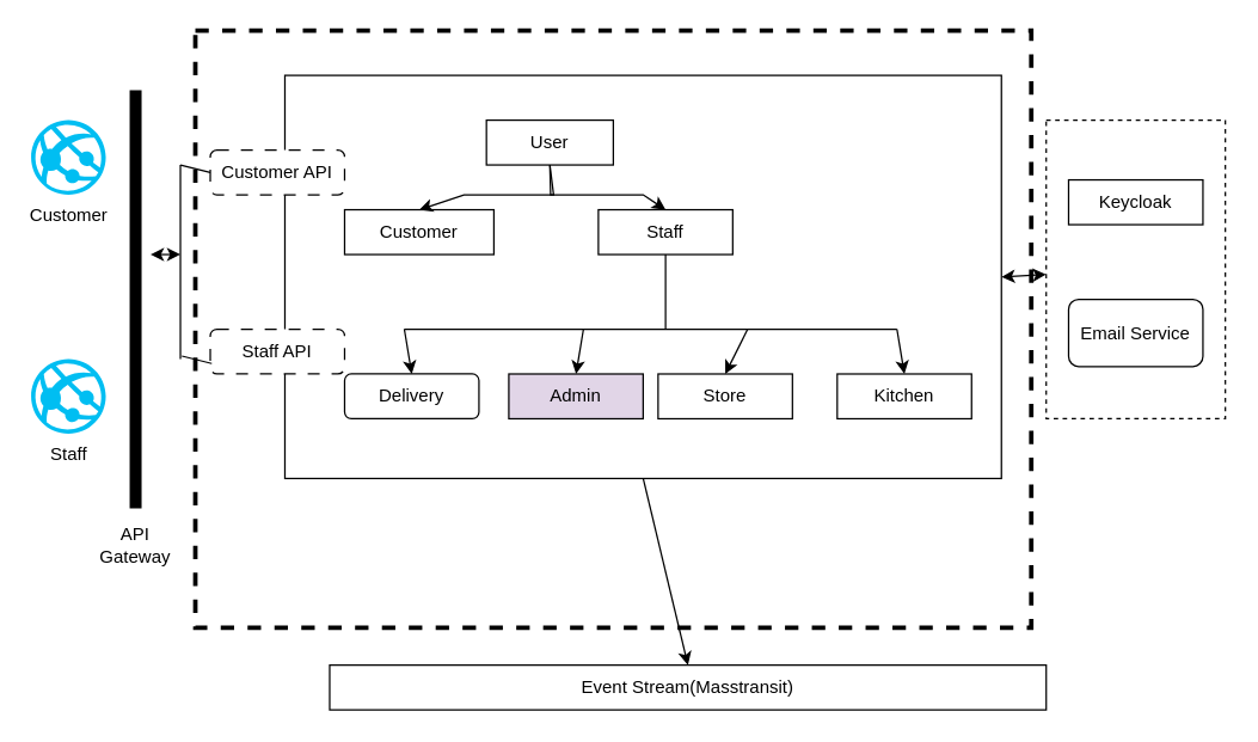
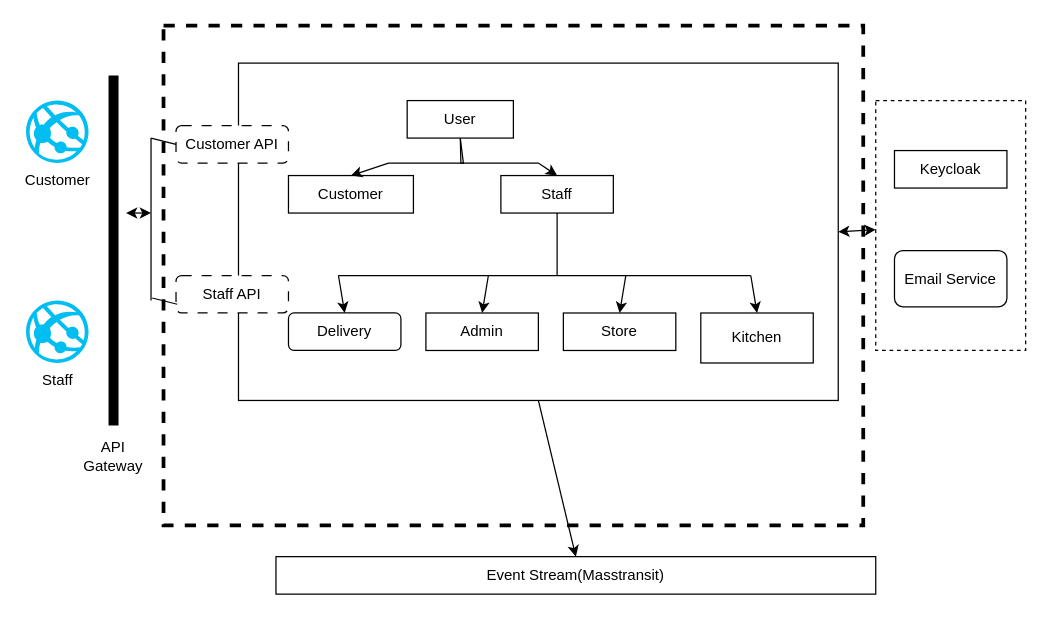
  <mxCell id="0" />
  <mxCell id="1" parent="0" />
  <mxCell id="2" value="" style="group" vertex="1" connectable="0" parent="1"><mxGeometry x="700" y="50" width="120" height="230" as="geometry" /></mxCell>
  <mxCell id="3" value="" style="rounded=0;whiteSpace=wrap;html=1;dashed=1;" vertex="1" parent="2"><mxGeometry y="30" width="120" height="200" as="geometry" /></mxCell>
  <mxCell id="4" value="Keycloak" style="whiteSpace=wrap;html=1;rounded=0;" vertex="1" parent="2"><mxGeometry x="15" y="70" width="90" height="30" as="geometry" /></mxCell>
  <mxCell id="5" value="Email Service" style="rounded=1;whiteSpace=wrap;html=1;" vertex="1" parent="2"><mxGeometry x="15" y="150" width="90" height="45" as="geometry" /></mxCell>
  <mxCell id="6" value="" style="group" vertex="1" connectable="0" parent="1"><mxGeometry x="190" y="50" width="500" height="370" as="geometry" /></mxCell>
  <mxCell id="7" value="" style="rounded=0;whiteSpace=wrap;html=1;strokeWidth=3;dashed=1;" vertex="1" parent="6"><mxGeometry x="-60" y="-30" width="560" height="400" as="geometry" /></mxCell>
  <mxCell id="8" value="" style="rounded=0;whiteSpace=wrap;html=1;" vertex="1" parent="6"><mxGeometry width="480" height="270" as="geometry" /></mxCell>
  <mxCell id="9" value="User" style="rounded=0;whiteSpace=wrap;html=1;" vertex="1" parent="6"><mxGeometry x="135" y="30" width="85" height="30" as="geometry" /></mxCell>
  <mxCell id="10" value="Customer" style="rounded=0;whiteSpace=wrap;html=1;" vertex="1" parent="6"><mxGeometry x="40" y="90" width="100" height="30" as="geometry" /></mxCell>
  <mxCell id="11" value="Staff" style="rounded=0;whiteSpace=wrap;html=1;" vertex="1" parent="6"><mxGeometry x="210" y="90" width="90" height="30" as="geometry" /></mxCell>
  <mxCell id="12" value="Delivery" style="whiteSpace=wrap;html=1;rounded=1;" vertex="1" parent="6"><mxGeometry x="40" y="200" width="90" height="30" as="geometry" /></mxCell>
- <mxCell id="13" value="Admin" style="rounded=0;whiteSpace=wrap;html=1;fillColor=#e1d5e7;" vertex="1" parent="6"><mxGeometry x="150" y="200" width="90" height="30" as="geometry" /></mxCell>
- <mxCell id="14" value="Kitchen" style="rounded=0;whiteSpace=wrap;html=1;" vertex="1" parent="6"><mxGeometry x="370" y="200" width="90" height="30" as="geometry" /></mxCell>
- <mxCell id="15" value="Store" style="rounded=0;whiteSpace=wrap;html=1;" vertex="1" parent="6"><mxGeometry x="250" y="200" width="90" height="30" as="geometry" /></mxCell>
+ <mxCell id="13" value="Admin" style="rounded=0;whiteSpace=wrap;html=1;" vertex="1" parent="6"><mxGeometry x="150" y="200" width="90" height="30" as="geometry" /></mxCell>
+ <mxCell id="14" value="Kitchen" style="rounded=0;whiteSpace=wrap;html=1;" vertex="1" parent="6"><mxGeometry x="370" y="200" width="90" height="40" as="geometry" /></mxCell>
+ <mxCell id="15" value="Store" style="rounded=0;whiteSpace=wrap;html=1;" vertex="1" parent="6"><mxGeometry x="260" y="200" width="90" height="30" as="geometry" /></mxCell>
  <mxCell id="16" value="" style="endArrow=classic;html=1;rounded=0;exitX=0.5;exitY=1;exitDx=0;exitDy=0;entryX=0.5;entryY=0;entryDx=0;entryDy=0;" edge="1" parent="6" source="9" target="11"><mxGeometry width="50" height="50" relative="1" as="geometry"><mxPoint x="120" y="70" as="sourcePoint" /><mxPoint x="178" y="80" as="targetPoint" /><Array as="points"><mxPoint x="178" y="80" /><mxPoint x="240" y="80" /></Array></mxGeometry></mxCell>
  <mxCell id="17" value="" style="endArrow=classic;html=1;rounded=0;entryX=0.5;entryY=0;entryDx=0;entryDy=0;exitX=0.5;exitY=1;exitDx=0;exitDy=0;" edge="1" parent="6" source="9" target="10"><mxGeometry width="50" height="50" relative="1" as="geometry"><mxPoint x="120" y="70" as="sourcePoint" /><mxPoint x="170" y="20" as="targetPoint" /><Array as="points"><mxPoint x="180" y="80" /><mxPoint x="120" y="80" /></Array></mxGeometry></mxCell>
  <mxCell id="18" value="" style="endArrow=none;html=1;rounded=0;entryX=0.5;entryY=1;entryDx=0;entryDy=0;" edge="1" parent="6" target="11"><mxGeometry width="50" height="50" relative="1" as="geometry"><mxPoint x="255" y="170" as="sourcePoint" /><mxPoint x="50" y="-30" as="targetPoint" /></mxGeometry></mxCell>
  <mxCell id="19" value="" style="endArrow=none;html=1;rounded=0;" edge="1" parent="6"><mxGeometry width="50" height="50" relative="1" as="geometry"><mxPoint x="80" y="170" as="sourcePoint" /><mxPoint x="410" y="170" as="targetPoint" /></mxGeometry></mxCell>
  <mxCell id="20" value="" style="endArrow=classic;html=1;rounded=0;entryX=0.5;entryY=0;entryDx=0;entryDy=0;" edge="1" parent="6" target="12"><mxGeometry width="50" height="50" relative="1" as="geometry"><mxPoint x="80" y="170" as="sourcePoint" /><mxPoint x="-60" y="170" as="targetPoint" /></mxGeometry></mxCell>
  <mxCell id="21" value="" style="endArrow=classic;html=1;rounded=0;entryX=0.5;entryY=0;entryDx=0;entryDy=0;" edge="1" parent="6" target="13"><mxGeometry width="50" height="50" relative="1" as="geometry"><mxPoint x="200" y="170" as="sourcePoint" /><mxPoint x="95" y="210" as="targetPoint" /></mxGeometry></mxCell>
  <mxCell id="22" value="" style="endArrow=classic;html=1;rounded=0;entryX=0.5;entryY=0;entryDx=0;entryDy=0;" edge="1" parent="6" target="15"><mxGeometry width="50" height="50" relative="1" as="geometry"><mxPoint x="310" y="170" as="sourcePoint" /><mxPoint x="105" y="220" as="targetPoint" /></mxGeometry></mxCell>
  <mxCell id="23" value="" style="endArrow=classic;html=1;rounded=0;entryX=0.5;entryY=0;entryDx=0;entryDy=0;" edge="1" parent="6" target="14"><mxGeometry width="50" height="50" relative="1" as="geometry"><mxPoint x="410" y="170" as="sourcePoint" /><mxPoint x="179" y="208" as="targetPoint" /></mxGeometry></mxCell>
  <mxCell id="24" value="Staff API" style="rounded=1;whiteSpace=wrap;html=1;dashed=1;dashPattern=8 8;" vertex="1" parent="6"><mxGeometry x="-50" y="170" width="90" height="30" as="geometry" /></mxCell>
  <mxCell id="25" value="" style="endArrow=classic;startArrow=classic;html=1;rounded=0;exitX=1;exitY=0.5;exitDx=0;exitDy=0;" edge="1" parent="1" source="8" target="3"><mxGeometry width="50" height="50" relative="1" as="geometry"><mxPoint x="600" y="180" as="sourcePoint" /><mxPoint x="650" y="130" as="targetPoint" /></mxGeometry></mxCell>
  <mxCell id="26" value="Event Stream(Masstransit)" style="rounded=0;whiteSpace=wrap;html=1;" vertex="1" parent="1"><mxGeometry x="220" y="445" width="480" height="30" as="geometry" /></mxCell>
  <mxCell id="27" value="" style="endArrow=classic;html=1;rounded=0;entryX=0.5;entryY=0;entryDx=0;entryDy=0;exitX=0.5;exitY=1;exitDx=0;exitDy=0;" edge="1" parent="1" source="8" target="26"><mxGeometry width="50" height="50" relative="1" as="geometry"><mxPoint x="30" y="360" as="sourcePoint" /><mxPoint x="80" y="310" as="targetPoint" /></mxGeometry></mxCell>
  <mxCell id="28" value="Customer" style="verticalLabelPosition=bottom;html=1;verticalAlign=top;align=center;strokeColor=none;fillColor=#00BEF2;shape=mxgraph.azure.azure_website;pointerEvents=1;" vertex="1" parent="1"><mxGeometry x="20" y="80" width="50" height="50" as="geometry" /></mxCell>
  <mxCell id="29" value="Staff" style="verticalLabelPosition=bottom;html=1;verticalAlign=top;align=center;strokeColor=none;fillColor=#00BEF2;shape=mxgraph.azure.azure_website;pointerEvents=1;" vertex="1" parent="1"><mxGeometry x="20" y="240" width="50" height="50" as="geometry" /></mxCell>
  <mxCell id="30" value="" style="endArrow=none;html=1;rounded=0;strokeWidth=8;" edge="1" parent="1"><mxGeometry width="50" height="50" relative="1" as="geometry"><mxPoint x="90" y="340" as="sourcePoint" /><mxPoint x="90" y="60" as="targetPoint" /></mxGeometry></mxCell>
  <mxCell id="31" value="Customer API" style="rounded=1;whiteSpace=wrap;html=1;dashed=1;dashPattern=8 8;" vertex="1" parent="1"><mxGeometry x="140" y="100" width="90" height="30" as="geometry" /></mxCell>
  <mxCell id="32" value="API Gateway" style="text;html=1;strokeColor=none;fillColor=none;align=center;verticalAlign=middle;whiteSpace=wrap;rounded=0;" vertex="1" parent="1"><mxGeometry x="60" y="350" width="60" height="30" as="geometry" /></mxCell>
  <mxCell id="33" value="" style="endArrow=none;html=1;rounded=0;" edge="1" parent="1"><mxGeometry width="50" height="50" relative="1" as="geometry"><mxPoint x="120" y="240" as="sourcePoint" /><mxPoint x="120" y="110" as="targetPoint" /></mxGeometry></mxCell>
  <mxCell id="34" value="" style="endArrow=none;html=1;rounded=0;exitX=0;exitY=0.5;exitDx=0;exitDy=0;" edge="1" parent="1" source="31"><mxGeometry width="50" height="50" relative="1" as="geometry"><mxPoint x="130" y="250" as="sourcePoint" /><mxPoint x="120" y="110" as="targetPoint" /></mxGeometry></mxCell>
  <mxCell id="35" value="" style="endArrow=none;html=1;rounded=0;exitX=0;exitY=0.5;exitDx=0;exitDy=0;" edge="1" parent="1"><mxGeometry width="50" height="50" relative="1" as="geometry"><mxPoint x="141" y="243" as="sourcePoint" /><mxPoint x="121" y="238" as="targetPoint" /></mxGeometry></mxCell>
  <mxCell id="36" value="" style="endArrow=classic;startArrow=classic;html=1;rounded=0;" edge="1" parent="1"><mxGeometry width="50" height="50" relative="1" as="geometry"><mxPoint x="100" y="170" as="sourcePoint" /><mxPoint x="120" y="170" as="targetPoint" /></mxGeometry></mxCell>
